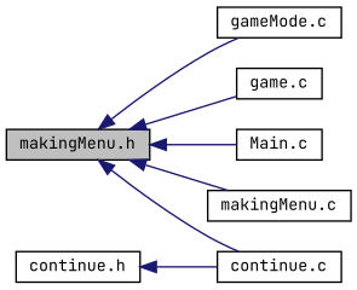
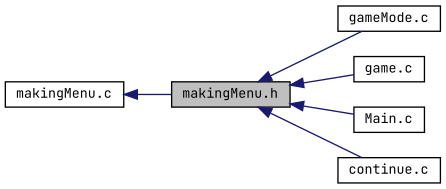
  digraph {
    fontname="JetBrains Mono"
    rankdir=LR
    node [color=black fillcolor=white fontname="JetBrains Mono" fontsize=10 shape=record style=filled]
    edge [color=midnightblue dir=back fontname="JetBrains Mono" fontsize=10 labelfontname=Helvetica labelfontsize=10 style=solid]
    n1 [fillcolor=grey75 fontcolor=black height=0.2 label="makingMenu.h" width=0.4]
    n2 [height=0.2 label="gameMode.c" width=0.4]
    n3 [height=0.2 label="game.c" width=0.4]
    n4 [height=0.2 label="Main.c" width=0.4]
    n5 [height=0.2 label="makingMenu.c" width=0.4]
    n6 [height=0.2 label="continue.c" width=0.4]
-   n7 [height=0.2 label="continue.h" width=0.4]
    n1 -> n2
    n1 -> n3
    n1 -> n4
-   n1 -> n5
+   n5 -> n1
    n1 -> n6
-   n7 -> n6
  }
